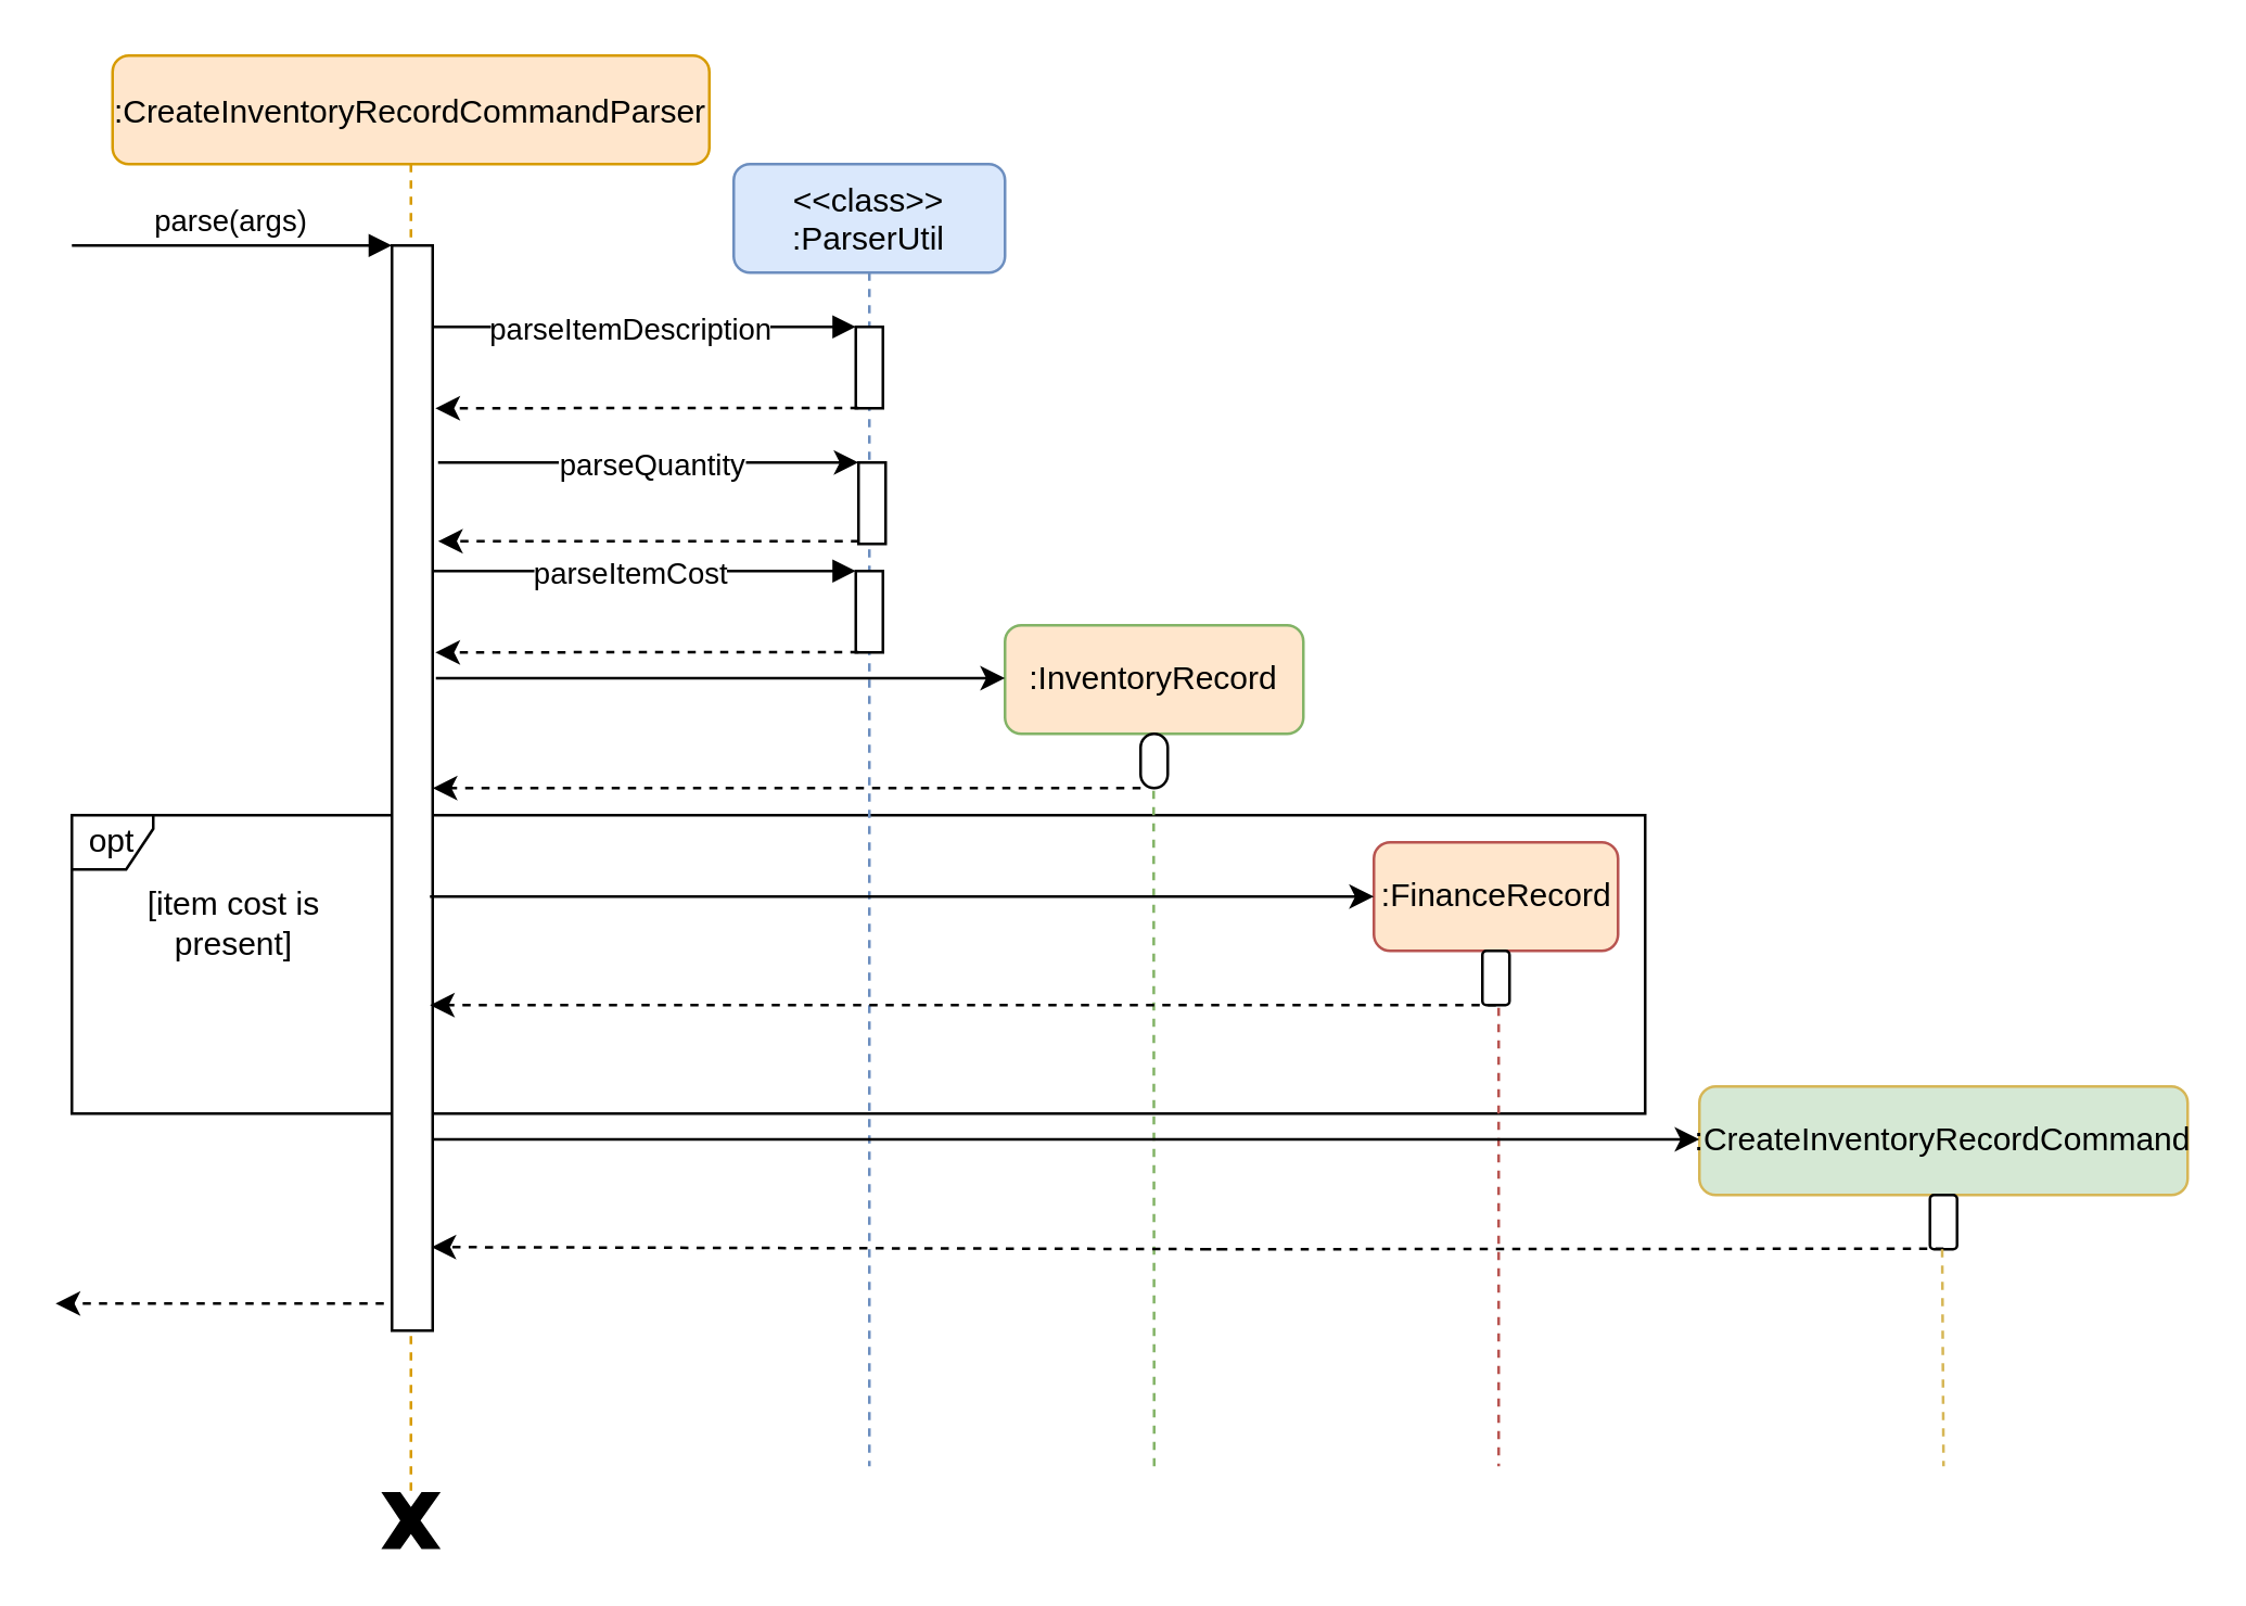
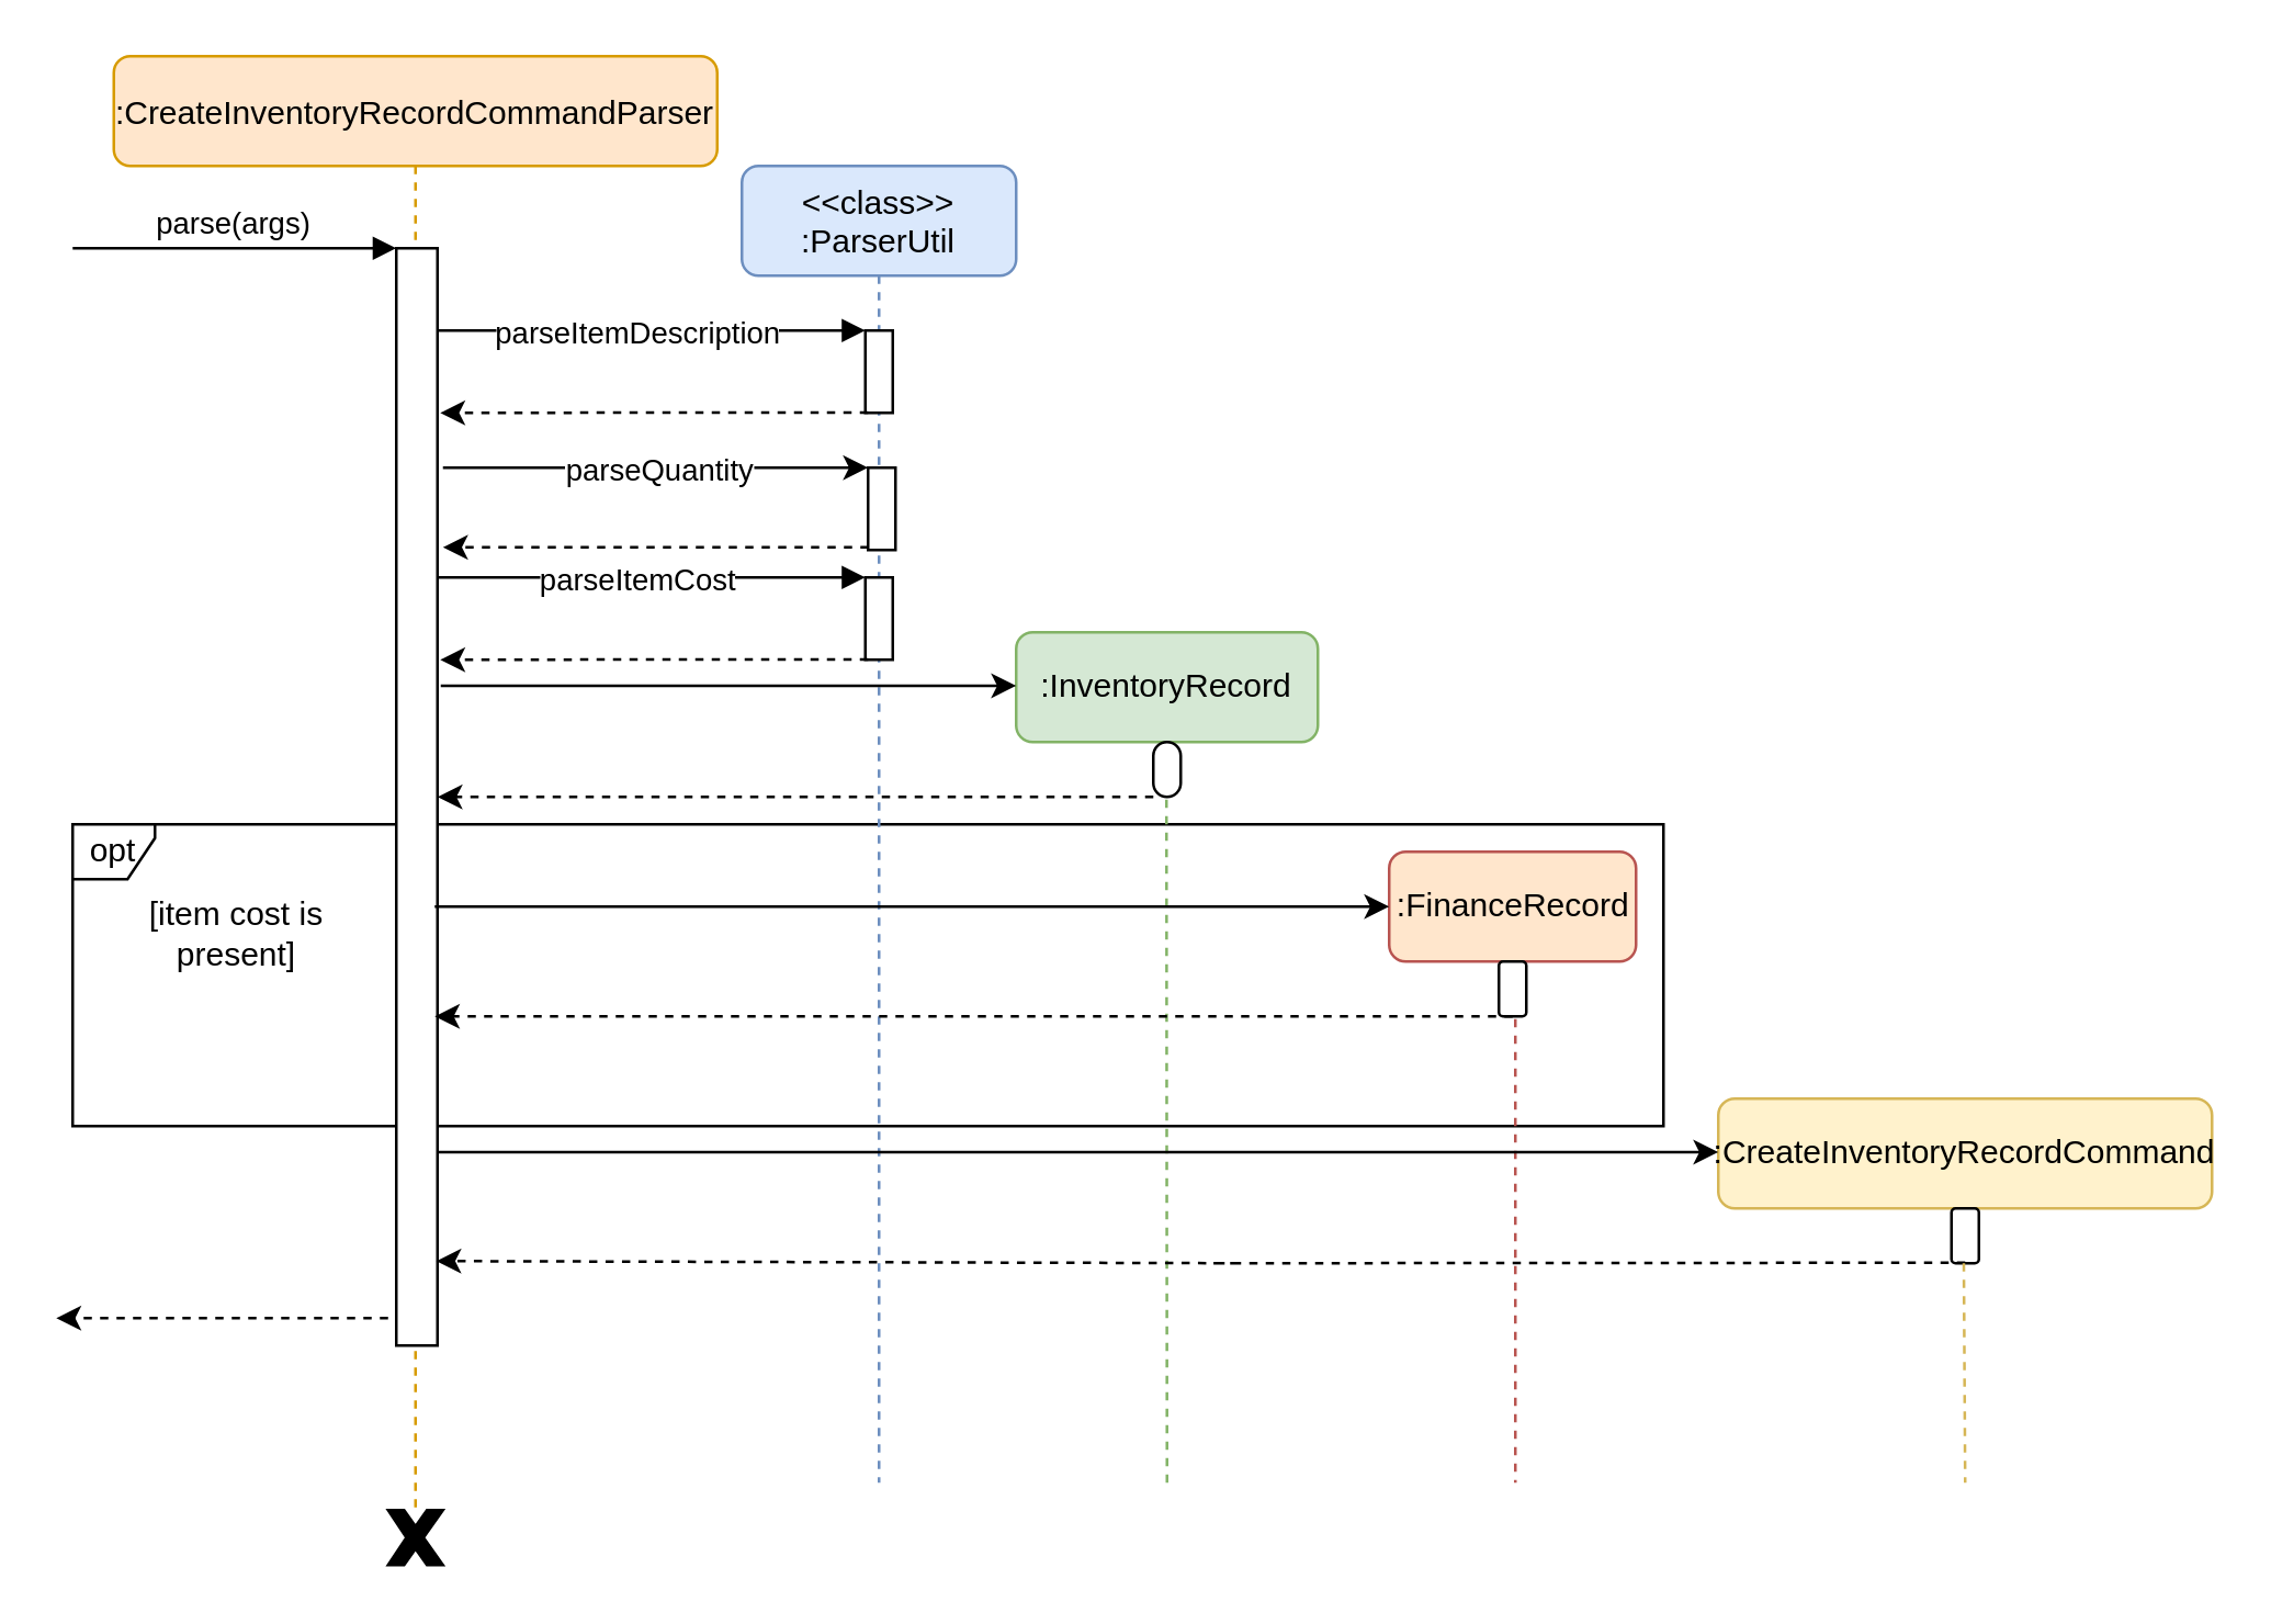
  <mxCell id="0" />
  <mxCell id="1" parent="0" />
  <mxCell id="2" value="opt" style="shape=umlFrame;whiteSpace=wrap;html=1;rounded=1;strokeColor=#000000;gradientColor=none;width=30;height=20;" parent="1" vertex="1"><mxGeometry x="26" y="300" width="580" height="110" as="geometry" /></mxCell>
  <mxCell id="3" value=":CreateInventoryRecordCommandParser" style="shape=umlLifeline;perimeter=lifelinePerimeter;container=1;collapsible=0;recursiveResize=0;rounded=1;shadow=0;strokeWidth=1;fillColor=#ffe6cc;strokeColor=#d79b00;" parent="1" vertex="1"><mxGeometry x="41" y="20" width="220" height="530" as="geometry" /></mxCell>
  <mxCell id="4" value="" style="points=[];perimeter=orthogonalPerimeter;rounded=0;shadow=0;strokeWidth=1;" parent="3" vertex="1"><mxGeometry x="103" y="70" width="15" height="400" as="geometry" /></mxCell>
  <mxCell id="5" value="parse(args)" style="verticalAlign=bottom;startArrow=none;endArrow=block;startSize=8;shadow=0;strokeWidth=1;startFill=0;" parent="3" target="4" edge="1"><mxGeometry relative="1" as="geometry"><mxPoint x="-15" y="70" as="sourcePoint" /></mxGeometry></mxCell>
  <mxCell id="6" value="&lt;&lt;class&gt;&gt;&#10;:ParserUtil" style="shape=umlLifeline;perimeter=lifelinePerimeter;container=1;collapsible=0;recursiveResize=0;rounded=1;shadow=0;strokeWidth=1;size=40;fillColor=#dae8fc;strokeColor=#6c8ebf;" parent="1" vertex="1"><mxGeometry x="270" y="60" width="100" height="480" as="geometry" /></mxCell>
  <mxCell id="7" value="" style="points=[];perimeter=orthogonalPerimeter;rounded=0;shadow=0;strokeWidth=1;" parent="6" vertex="1"><mxGeometry x="45" y="60" width="10" height="30" as="geometry" /></mxCell>
  <mxCell id="8" value="" style="points=[];perimeter=orthogonalPerimeter;rounded=0;shadow=0;strokeWidth=1;" parent="6" vertex="1"><mxGeometry x="46" y="110" width="10" height="30" as="geometry" /></mxCell>
  <mxCell id="9" value="" style="points=[];perimeter=orthogonalPerimeter;rounded=0;shadow=0;strokeWidth=1;" vertex="1" parent="6"><mxGeometry x="45" y="150" width="10" height="30" as="geometry" /></mxCell>
  <mxCell id="10" value="" style="verticalAlign=bottom;endArrow=block;shadow=0;strokeWidth=1;" edge="1" parent="6" target="9"><mxGeometry relative="1" as="geometry"><mxPoint x="-111" y="150" as="sourcePoint" /><Array as="points"><mxPoint x="-20" y="150" /></Array></mxGeometry></mxCell>
  <mxCell id="11" value="parseItemCost" style="edgeLabel;html=1;align=center;verticalAlign=middle;resizable=0;points=[];" vertex="1" connectable="0" parent="10"><mxGeometry x="0.161" y="-19" relative="1" as="geometry"><mxPoint x="-19" y="-19" as="offset" /></mxGeometry></mxCell>
  <mxCell id="12" value="" style="endArrow=classic;html=1;dashed=1;exitX=0.1;exitY=0.995;exitDx=0;exitDy=0;exitPerimeter=0;" edge="1" parent="6" source="9"><mxGeometry width="50" height="50" relative="1" as="geometry"><mxPoint x="100" y="270" as="sourcePoint" /><mxPoint x="-110" y="180" as="targetPoint" /></mxGeometry></mxCell>
  <mxCell id="13" value="" style="verticalAlign=bottom;endArrow=block;shadow=0;strokeWidth=1;" parent="1" source="4" target="7" edge="1"><mxGeometry relative="1" as="geometry"><mxPoint x="245" y="100" as="sourcePoint" /><Array as="points"><mxPoint x="250" y="120" /></Array></mxGeometry></mxCell>
  <mxCell id="14" value="parseItemDescription" style="edgeLabel;html=1;align=center;verticalAlign=middle;resizable=0;points=[];" parent="13" vertex="1" connectable="0"><mxGeometry x="0.161" y="-19" relative="1" as="geometry"><mxPoint x="-19" y="-19" as="offset" /></mxGeometry></mxCell>
  <mxCell id="15" value="" style="endArrow=classic;html=1;dashed=1;exitX=0.1;exitY=0.995;exitDx=0;exitDy=0;exitPerimeter=0;" parent="1" source="7" edge="1"><mxGeometry width="50" height="50" relative="1" as="geometry"><mxPoint x="370" y="240" as="sourcePoint" /><mxPoint x="160" y="150" as="targetPoint" /></mxGeometry></mxCell>
  <mxCell id="16" value="" style="endArrow=classic;html=1;" parent="1" target="8" edge="1"><mxGeometry width="50" height="50" relative="1" as="geometry"><mxPoint x="161" y="170" as="sourcePoint" /><mxPoint x="421" y="190" as="targetPoint" /><Array as="points"><mxPoint x="291" y="170" /></Array></mxGeometry></mxCell>
  <mxCell id="17" value="parseQuantity" style="edgeLabel;html=1;align=center;verticalAlign=middle;resizable=0;points=[];" parent="16" vertex="1" connectable="0"><mxGeometry x="0.677" y="-52" relative="1" as="geometry"><mxPoint x="-52" y="-52" as="offset" /></mxGeometry></mxCell>
  <mxCell id="18" value="" style="endArrow=classic;html=1;exitX=0.02;exitY=0.967;exitDx=0;exitDy=0;exitPerimeter=0;dashed=1;" parent="1" source="8" edge="1"><mxGeometry width="50" height="50" relative="1" as="geometry"><mxPoint x="321" y="221" as="sourcePoint" /><mxPoint x="161" y="199" as="targetPoint" /></mxGeometry></mxCell>
- <mxCell id="19" value=":InventoryRecord" style="rounded=1;whiteSpace=wrap;html=1;strokeColor=#82b366;fillColor=#ffe6cc;" parent="1" vertex="1"><mxGeometry x="370" y="230" width="110" height="40" as="geometry" /></mxCell>
+ <mxCell id="19" value=":InventoryRecord" style="rounded=1;whiteSpace=wrap;html=1;strokeColor=#82b366;fillColor=#d5e8d4;" parent="1" vertex="1"><mxGeometry x="370" y="230" width="110" height="40" as="geometry" /></mxCell>
  <mxCell id="20" value="" style="html=1;points=[];perimeter=orthogonalPerimeter;rounded=1;strokeColor=#000000;gradientColor=none;arcSize=50;" parent="1" vertex="1"><mxGeometry x="420" y="270" width="10" height="20" as="geometry" /></mxCell>
  <mxCell id="21" value="" style="endArrow=classic;html=1;" parent="1" edge="1"><mxGeometry width="50" height="50" relative="1" as="geometry"><mxPoint x="160.2" y="249.5" as="sourcePoint" /><mxPoint x="370" y="249.5" as="targetPoint" /><Array as="points"><mxPoint x="345" y="249.5" /></Array></mxGeometry></mxCell>
  <mxCell id="22" value="" style="endArrow=classic;html=1;dashed=1;" parent="1" edge="1"><mxGeometry width="50" height="50" relative="1" as="geometry"><mxPoint x="420" y="290" as="sourcePoint" /><mxPoint x="159" y="290" as="targetPoint" /></mxGeometry></mxCell>
  <mxCell id="23" value="" style="endArrow=none;dashed=1;html=1;strokeColor=#82b366;entryX=0.48;entryY=1.01;entryDx=0;entryDy=0;entryPerimeter=0;fillColor=#d5e8d4;" parent="1" target="20" edge="1"><mxGeometry width="50" height="50" relative="1" as="geometry"><mxPoint x="425" y="540" as="sourcePoint" /><mxPoint x="420" y="190" as="targetPoint" /></mxGeometry></mxCell>
  <mxCell id="24" value=":FinanceRecord" style="html=1;rounded=1;strokeColor=#b85450;fillColor=#ffe6cc;" parent="1" vertex="1"><mxGeometry x="506" y="310" width="90" height="40" as="geometry" /></mxCell>
  <mxCell id="25" value="" style="endArrow=classic;html=1;strokeColor=#000000;entryX=0;entryY=0.5;entryDx=0;entryDy=0;" parent="1" target="24" edge="1"><mxGeometry width="50" height="50" relative="1" as="geometry"><mxPoint x="158" y="330" as="sourcePoint" /><mxPoint x="416" y="230" as="targetPoint" /></mxGeometry></mxCell>
  <mxCell id="26" value="" style="endArrow=classic;html=1;strokeColor=#000000;dashed=1;" parent="1" edge="1"><mxGeometry width="50" height="50" relative="1" as="geometry"><mxPoint x="551" y="370" as="sourcePoint" /><mxPoint x="158" y="370" as="targetPoint" /></mxGeometry></mxCell>
  <mxCell id="27" value="" style="html=1;points=[];perimeter=orthogonalPerimeter;rounded=1;strokeColor=#000000;gradientColor=none;" parent="1" vertex="1"><mxGeometry x="546" y="350" width="10" height="20" as="geometry" /></mxCell>
  <mxCell id="28" value="" style="endArrow=classic;html=1;strokeColor=#000000;dashed=1;" parent="1" target="27" edge="1"><mxGeometry width="50" height="50" relative="1" as="geometry"><mxPoint x="556" y="360" as="sourcePoint" /><mxPoint x="156" y="360" as="targetPoint" /></mxGeometry></mxCell>
  <mxCell id="29" value="[item cost is present]" style="text;html=1;strokeColor=none;fillColor=none;align=center;verticalAlign=middle;whiteSpace=wrap;rounded=0;" parent="1" vertex="1"><mxGeometry x="51" y="330" width="70" height="20" as="geometry" /></mxCell>
  <mxCell id="30" value="" style="endArrow=none;dashed=1;html=1;strokeColor=#b85450;exitX=0.6;exitY=1.05;exitDx=0;exitDy=0;exitPerimeter=0;fillColor=#f8cecc;" parent="1" source="27" edge="1"><mxGeometry width="50" height="50" relative="1" as="geometry"><mxPoint x="366" y="270" as="sourcePoint" /><mxPoint x="552" y="540" as="targetPoint" /></mxGeometry></mxCell>
- <mxCell id="31" value=":CreateInventoryRecordCommand" style="rounded=1;whiteSpace=wrap;html=1;strokeColor=#d6b656;fillColor=#d5e8d4;" parent="1" vertex="1"><mxGeometry x="626" y="400" width="180" height="40" as="geometry" /></mxCell>
+ <mxCell id="31" value=":CreateInventoryRecordCommand" style="rounded=1;whiteSpace=wrap;html=1;strokeColor=#d6b656;fillColor=#fff2cc;" parent="1" vertex="1"><mxGeometry x="626" y="400" width="180" height="40" as="geometry" /></mxCell>
  <mxCell id="32" value="" style="html=1;points=[];perimeter=orthogonalPerimeter;rounded=1;strokeColor=#000000;gradientColor=none;" parent="1" vertex="1"><mxGeometry x="711" y="440" width="10" height="20" as="geometry" /></mxCell>
  <mxCell id="33" value="" style="endArrow=classic;html=1;dashed=1;strokeColor=#000000;exitX=0.5;exitY=0.99;exitDx=0;exitDy=0;exitPerimeter=0;entryX=0.97;entryY=0.923;entryDx=0;entryDy=0;entryPerimeter=0;" parent="1" source="32" target="4" edge="1"><mxGeometry width="50" height="50" relative="1" as="geometry"><mxPoint x="666" y="460" as="sourcePoint" /><mxPoint x="166" y="460" as="targetPoint" /><Array as="points"><mxPoint x="436" y="460" /><mxPoint x="456" y="460" /></Array></mxGeometry></mxCell>
  <mxCell id="34" value="" style="endArrow=classic;html=1;strokeColor=#000000;" parent="1" edge="1"><mxGeometry width="50" height="50" relative="1" as="geometry"><mxPoint x="159" y="419.5" as="sourcePoint" /><mxPoint x="626" y="419.5" as="targetPoint" /></mxGeometry></mxCell>
  <mxCell id="35" value="" style="verticalLabelPosition=bottom;verticalAlign=top;html=1;shape=mxgraph.basic.x;rounded=1;strokeColor=#000000;gradientColor=none;fillColor=#000000;" parent="1" vertex="1"><mxGeometry x="141" y="550" width="20" height="20" as="geometry" /></mxCell>
  <mxCell id="36" value="" style="endArrow=classic;html=1;dashed=1;" parent="1" edge="1"><mxGeometry width="50" height="50" relative="1" as="geometry"><mxPoint x="141" y="480" as="sourcePoint" /><mxPoint x="20" y="480" as="targetPoint" /></mxGeometry></mxCell>
  <mxCell id="37" value="" style="endArrow=none;dashed=1;html=1;strokeColor=#d6b656;exitX=0.6;exitY=1.05;exitDx=0;exitDy=0;exitPerimeter=0;fillColor=#fff2cc;" parent="1" edge="1"><mxGeometry width="50" height="50" relative="1" as="geometry"><mxPoint x="715.5" y="460" as="sourcePoint" /><mxPoint x="716" y="540" as="targetPoint" /></mxGeometry></mxCell>
